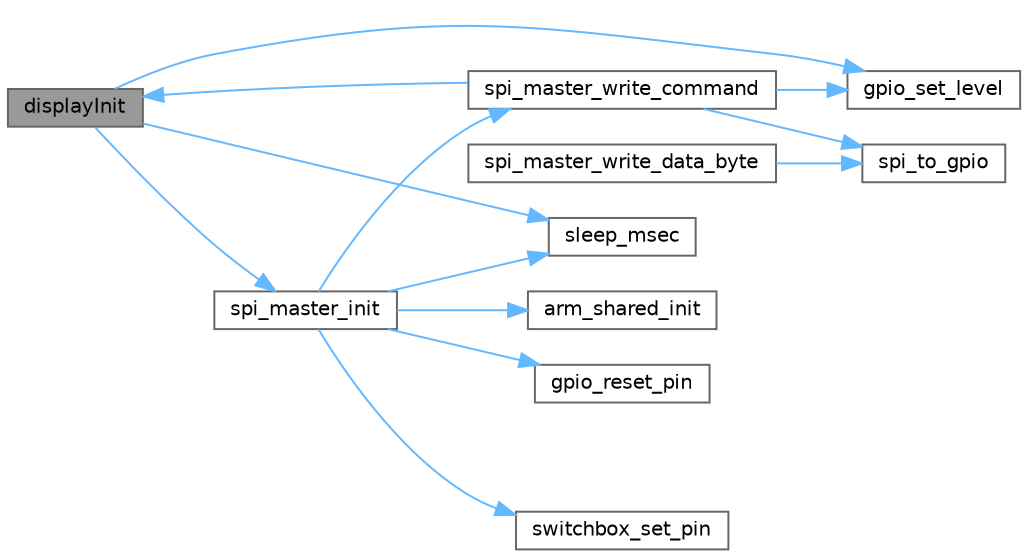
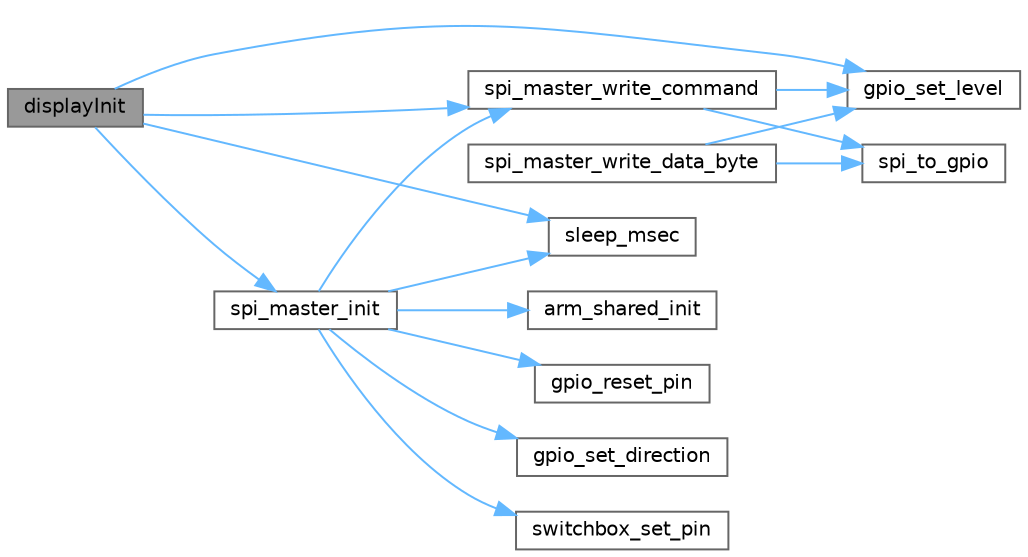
  digraph {
    rankdir=LR
    node [color=grey40 fillcolor=white fontname=Helvetica fontsize=10 shape=box style=filled]
    edge [color=steelblue1 fontname=Helvetica fontsize=10 labelfontname=Helvetica labelfontsize=10 style=solid]
    n1 [color=gray40 fillcolor=grey60 fontcolor=black height=0.2 label=displayInit width=0.4]
    n2 [height=0.2 label=gpio_set_level width=0.4]
    n3 [height=0.2 label=sleep_msec width=0.4]
    n4 [height=0.2 label=spi_master_init width=0.4]
    n5 [height=0.2 label=spi_master_write_command width=0.4]
    n6 [height=0.2 label=arm_shared_init width=0.4]
    n7 [height=0.2 label=gpio_reset_pin width=0.4]
+   n8 [height=0.2 label=gpio_set_direction width=0.4]
    n9 [height=0.2 label=switchbox_set_pin width=0.4]
    n10 [height=0.2 label=spi_to_gpio width=0.4]
    n11 [height=0.2 label=spi_master_write_data_byte width=0.4]
    n1 -> n2
    n1 -> n3
    n1 -> n4
-   n5 -> n1
+   n1 -> n5
    n4 -> n3
    n4 -> n5
    n4 -> n6
    n4 -> n7
+   n4 -> n8
    n4 -> n9
    n5 -> n2
    n5 -> n10
+   n11 -> n2
    n11 -> n10
  }
